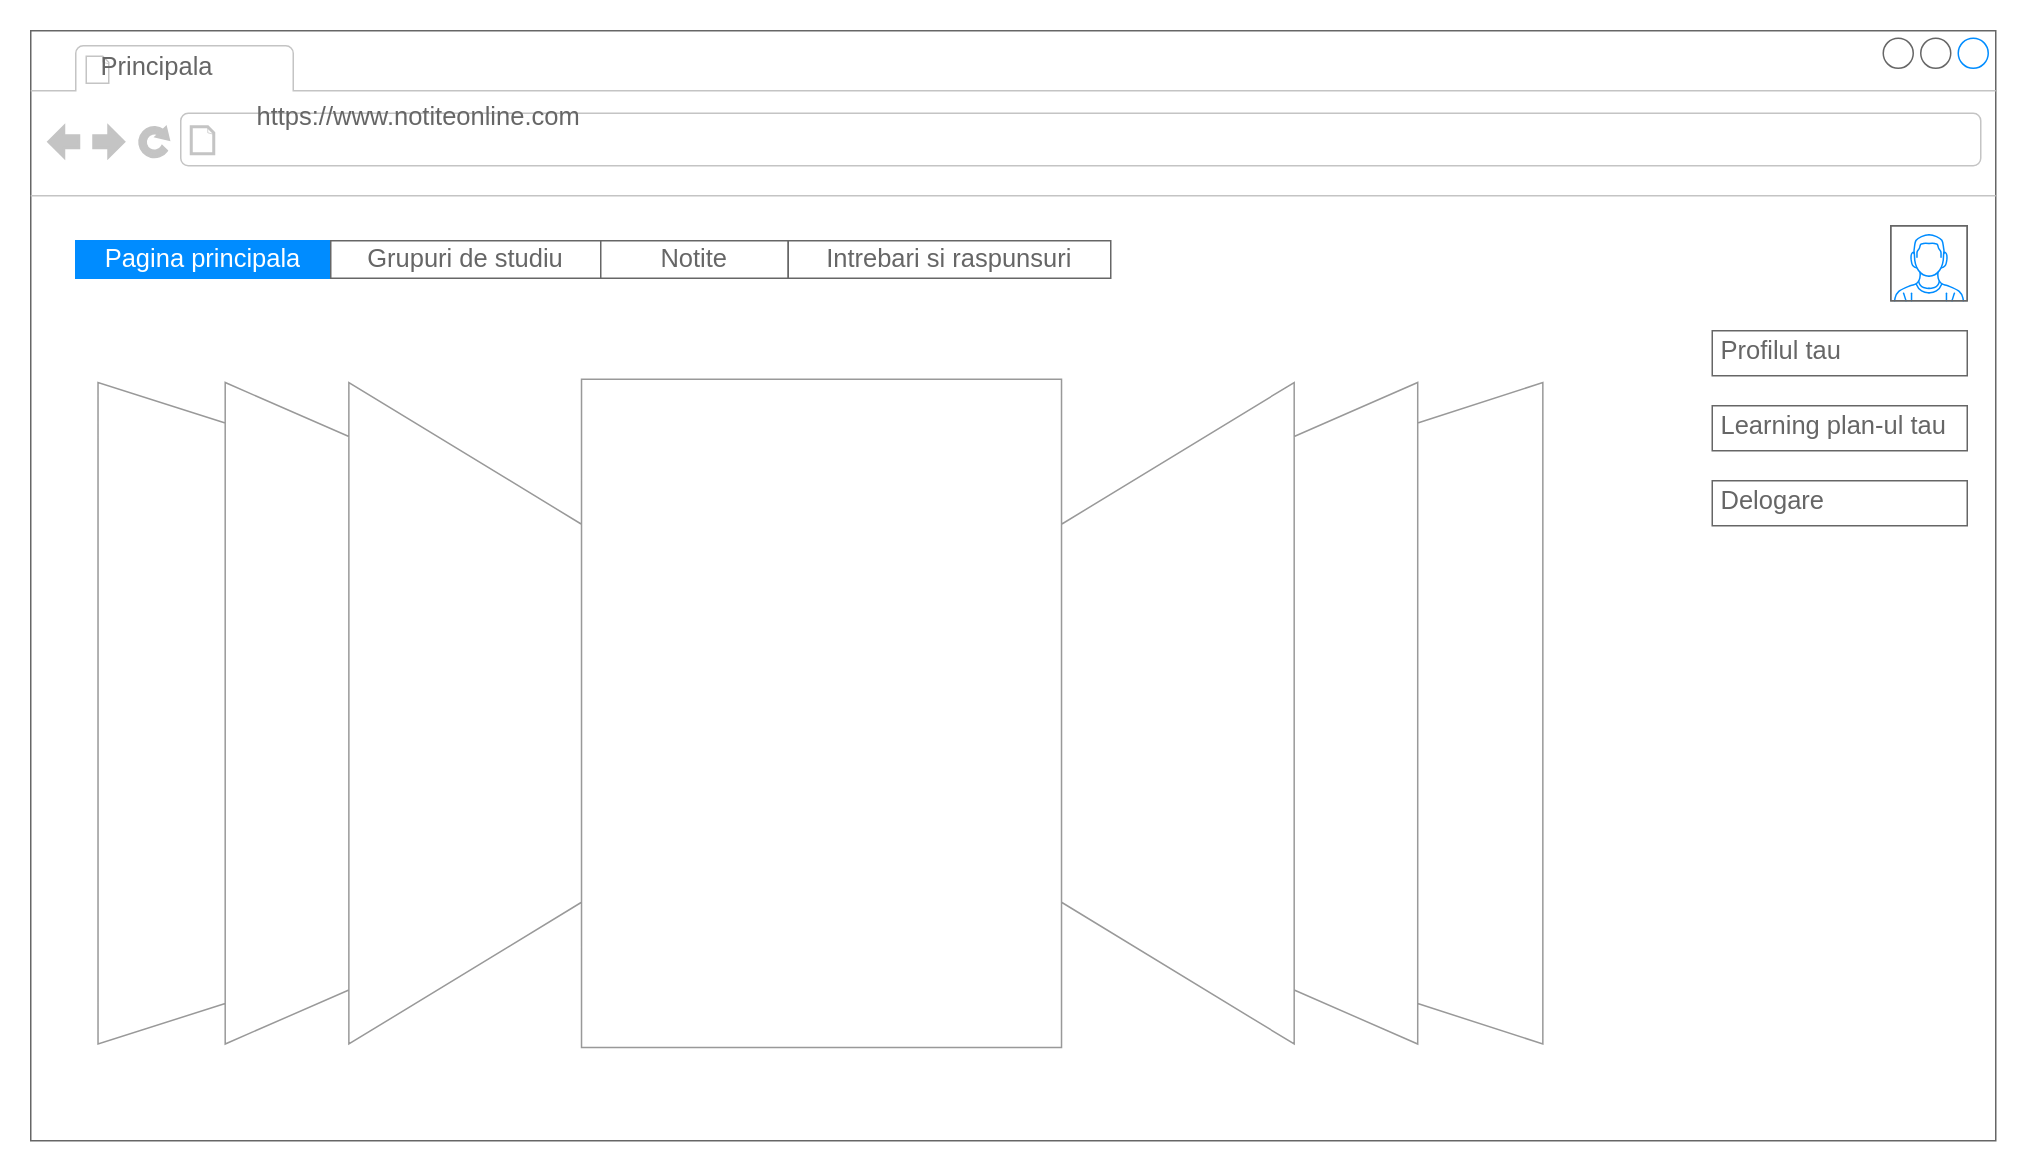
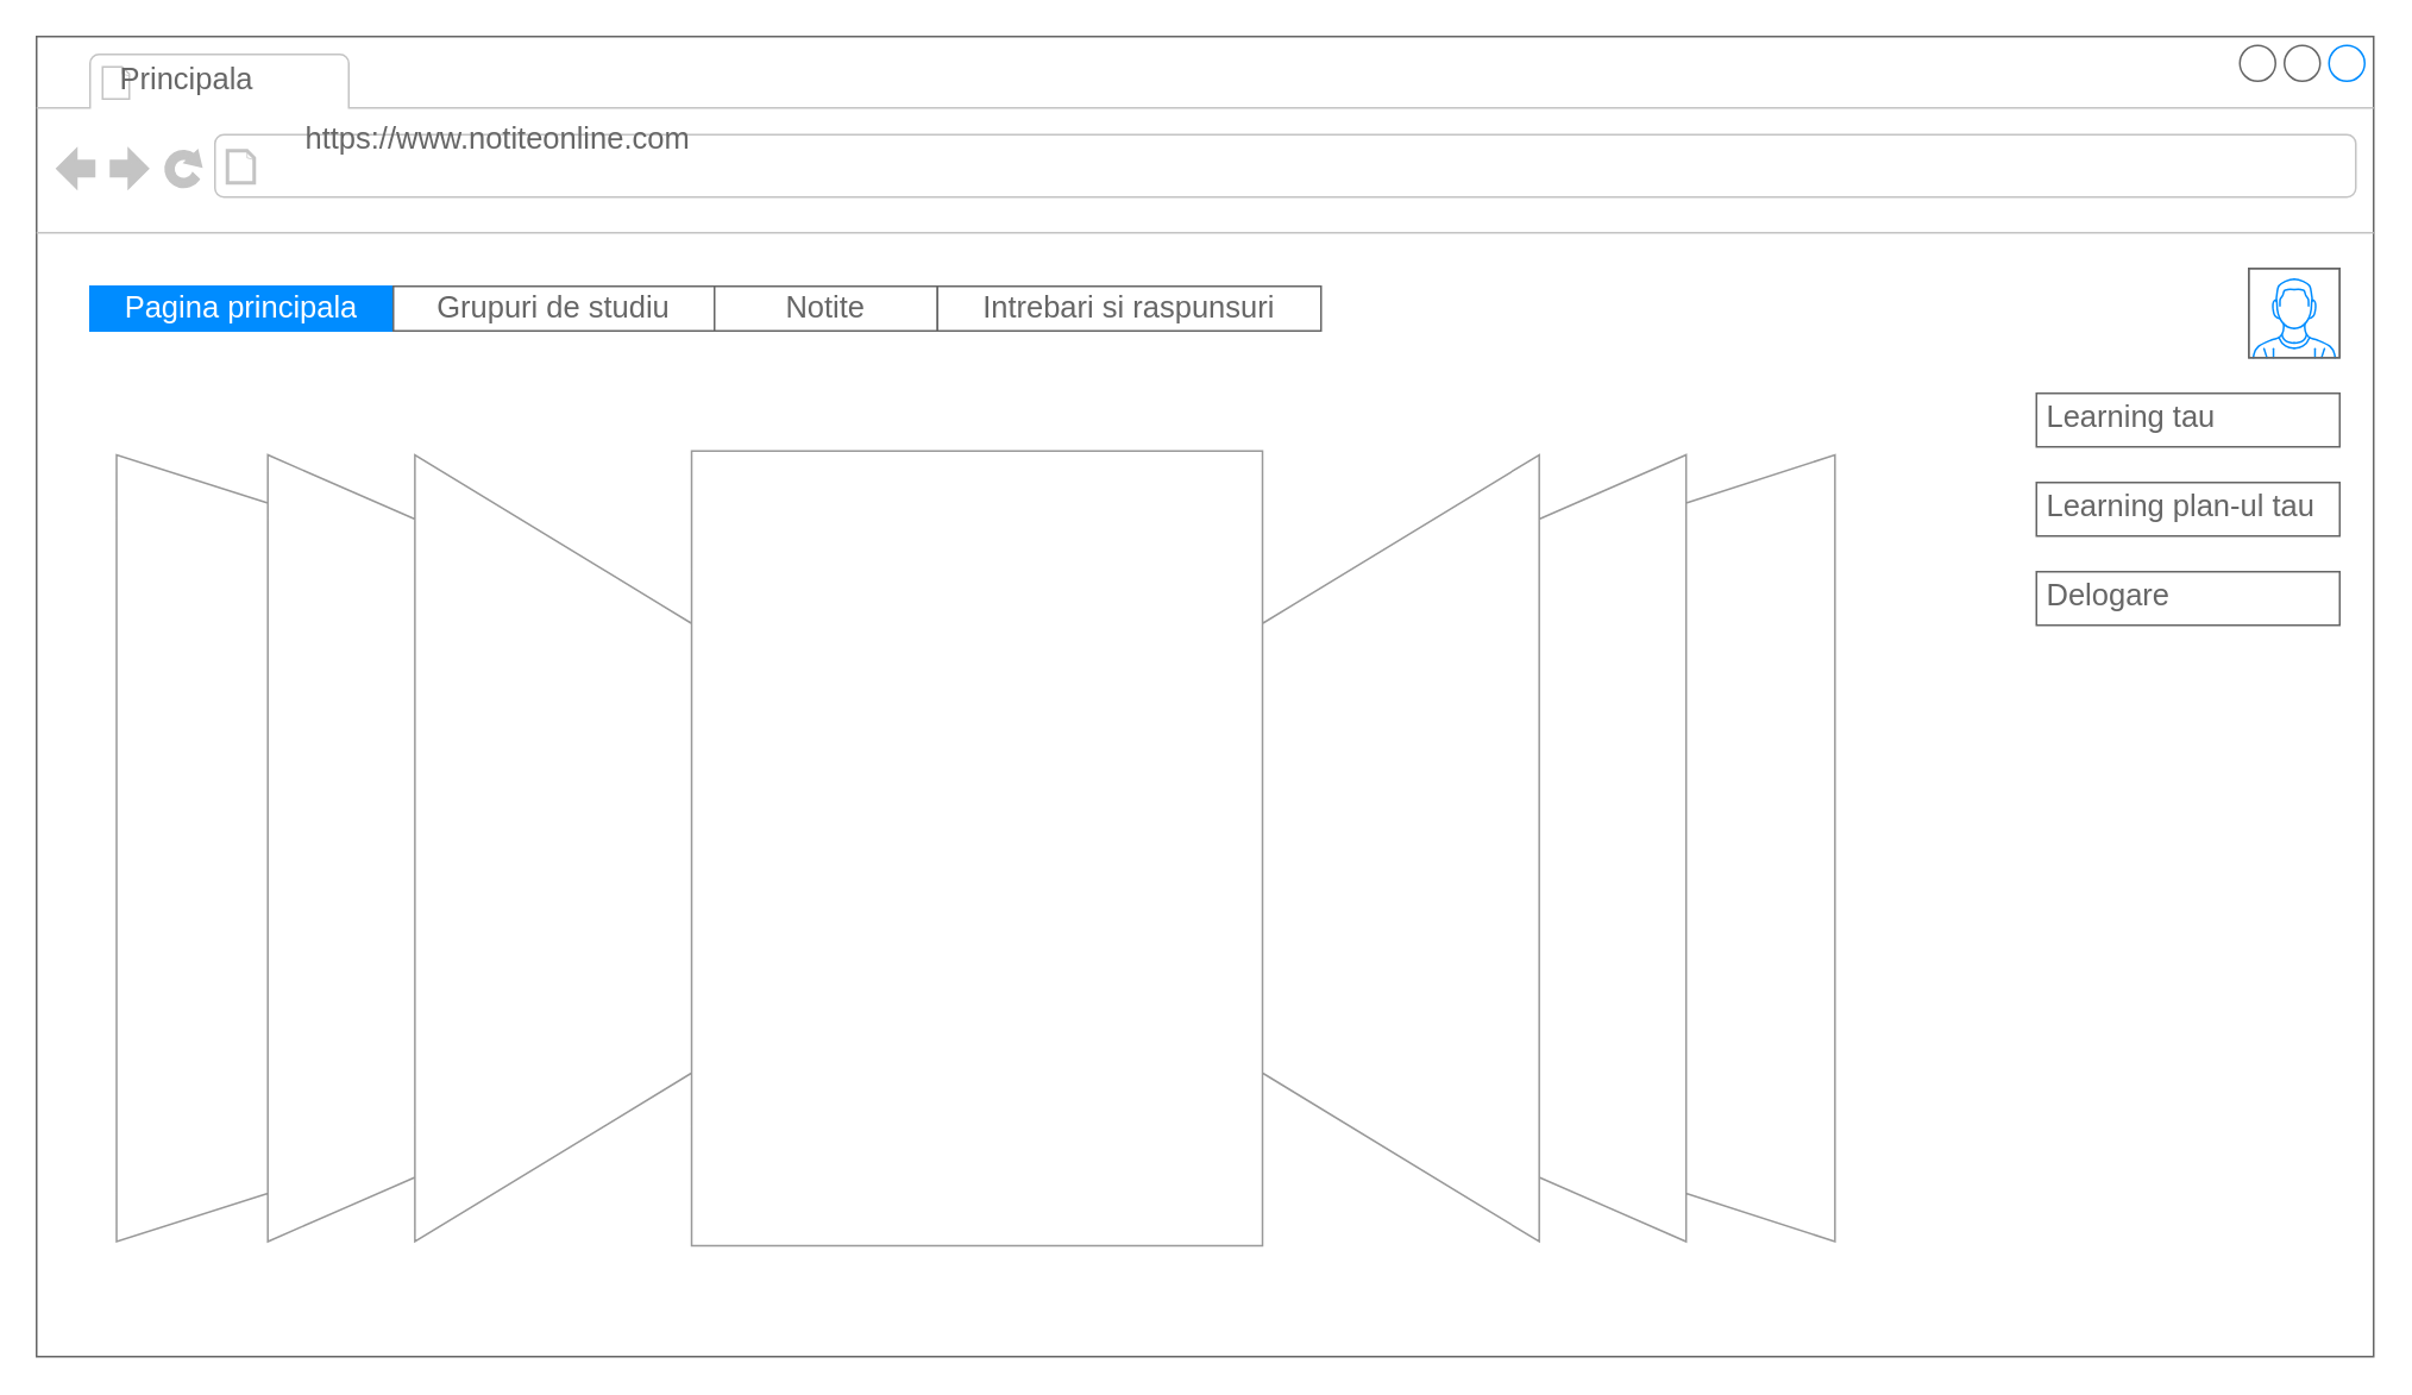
  <mxCell id="0" />
  <mxCell id="1" parent="0" />
  <mxCell id="2" value="" style="strokeWidth=1;shadow=0;dashed=0;align=center;html=1;shape=mxgraph.mockup.containers.browserWindow;rSize=0;strokeColor=#666666;strokeColor2=#008cff;strokeColor3=#c4c4c4;mainText=,;recursiveResize=0;" vertex="1" parent="1"><mxGeometry x="20" y="20" width="1310" height="740" as="geometry" /></mxCell>
  <mxCell id="3" value="Principala" style="strokeWidth=1;shadow=0;dashed=0;align=center;html=1;shape=mxgraph.mockup.containers.anchor;fontSize=17;fontColor=#666666;align=left;whiteSpace=wrap;" vertex="1" parent="2"><mxGeometry x="45" y="12" width="140" height="26" as="geometry" /></mxCell>
  <mxCell id="4" value="https://www.notiteonline.com" style="strokeWidth=1;shadow=0;dashed=0;align=center;html=1;shape=mxgraph.mockup.containers.anchor;rSize=0;fontSize=17;fontColor=#666666;align=left;" vertex="1" parent="2"><mxGeometry x="149" y="45" width="250" height="26" as="geometry" /></mxCell>
  <mxCell id="5" value="" style="verticalLabelPosition=bottom;shadow=0;dashed=0;align=center;html=1;verticalAlign=top;strokeWidth=1;shape=mxgraph.mockup.containers.userMale;strokeColor=#666666;strokeColor2=#008cff;" vertex="1" parent="2"><mxGeometry x="1240" y="130" width="51" height="50" as="geometry" /></mxCell>
  <mxCell id="6" value="Learning plan-ul tau" style="strokeWidth=1;shadow=0;dashed=0;align=center;html=1;shape=mxgraph.mockup.text.textBox;fontColor=#666666;align=left;fontSize=17;spacingLeft=4;spacingTop=-3;whiteSpace=wrap;strokeColor=#666666;mainText=" vertex="1" parent="2"><mxGeometry x="1121" y="250" width="170" height="30" as="geometry" /></mxCell>
- <mxCell id="7" value="Profilul tau" style="strokeWidth=1;shadow=0;dashed=0;align=center;html=1;shape=mxgraph.mockup.text.textBox;fontColor=#666666;align=left;fontSize=17;spacingLeft=4;spacingTop=-3;whiteSpace=wrap;strokeColor=#666666;mainText=" vertex="1" parent="2"><mxGeometry x="1121" y="200" width="170" height="30" as="geometry" /></mxCell>
+ <mxCell id="7" value="Learning tau" style="strokeWidth=1;shadow=0;dashed=0;align=center;html=1;shape=mxgraph.mockup.text.textBox;fontColor=#666666;align=left;fontSize=17;spacingLeft=4;spacingTop=-3;whiteSpace=wrap;strokeColor=#666666;mainText=" vertex="1" parent="2"><mxGeometry x="1121" y="200" width="170" height="30" as="geometry" /></mxCell>
  <mxCell id="8" value="Delogare" style="strokeWidth=1;shadow=0;dashed=0;align=center;html=1;shape=mxgraph.mockup.text.textBox;fontColor=#666666;align=left;fontSize=17;spacingLeft=4;spacingTop=-3;whiteSpace=wrap;strokeColor=#666666;mainText=" vertex="1" parent="2"><mxGeometry x="1121" y="300" width="170" height="30" as="geometry" /></mxCell>
  <mxCell id="9" value="" style="verticalLabelPosition=bottom;shadow=0;dashed=0;align=center;html=1;verticalAlign=top;strokeWidth=1;shape=mxgraph.mockup.navigation.coverFlow;strokeColor=#999999;" vertex="1" parent="2"><mxGeometry x="40" y="230" width="970" height="450" as="geometry" /></mxCell>
  <mxCell id="10" value="" style="swimlane;shape=mxgraph.bootstrap.anchor;strokeColor=#666666;fillColor=#ffffff;fontColor=#0000FF;fontStyle=0;childLayout=stackLayout;horizontal=0;startSize=0;horizontalStack=1;resizeParent=1;resizeParentMax=0;resizeLast=0;collapsible=0;marginBottom=0;whiteSpace=wrap;html=1;" vertex="1" parent="2"><mxGeometry x="30" y="140" width="690" height="25" as="geometry" /></mxCell>
  <mxCell id="11" value="Pagina principala" style="text;strokeColor=#008CFF;align=center;verticalAlign=middle;spacingLeft=10;spacingRight=10;overflow=hidden;points=[[0,0.5],[1,0.5]];portConstraint=eastwest;rotatable=0;whiteSpace=wrap;html=1;fillColor=#008CFF;fontColor=#ffffff;fontSize=17;" vertex="1" parent="10"><mxGeometry width="170" height="25" as="geometry" /></mxCell>
  <mxCell id="12" value="&lt;span style=&quot;color: rgb(102, 102, 102); text-align: left;&quot;&gt;Grupuri de studiu&lt;/span&gt;" style="text;strokeColor=inherit;align=center;verticalAlign=middle;spacingLeft=10;spacingRight=10;overflow=hidden;points=[[0,0.5],[1,0.5]];portConstraint=eastwest;rotatable=0;whiteSpace=wrap;html=1;fillColor=inherit;fontColor=inherit;fontSize=17;" vertex="1" parent="10"><mxGeometry x="170" width="180" height="25" as="geometry" /></mxCell>
  <mxCell id="13" value="&lt;span style=&quot;color: rgb(102, 102, 102); text-align: left;&quot;&gt;Notite&lt;/span&gt;" style="text;strokeColor=inherit;align=center;verticalAlign=middle;spacingLeft=10;spacingRight=10;overflow=hidden;points=[[0,0.5],[1,0.5]];portConstraint=eastwest;rotatable=0;whiteSpace=wrap;html=1;fillColor=inherit;fontColor=inherit;fontSize=17;" vertex="1" parent="10"><mxGeometry x="350" width="125" height="25" as="geometry" /></mxCell>
  <mxCell id="14" value="&lt;span style=&quot;color: rgb(102, 102, 102); text-align: left;&quot;&gt;Intrebari si raspunsuri&lt;/span&gt;" style="text;strokeColor=inherit;align=center;verticalAlign=middle;spacingLeft=10;spacingRight=10;overflow=hidden;points=[[0,0.5],[1,0.5]];portConstraint=eastwest;rotatable=0;whiteSpace=wrap;html=1;fillColor=inherit;fontColor=inherit;fontSize=17;" vertex="1" parent="10"><mxGeometry x="475" width="215" height="25" as="geometry" /></mxCell>
